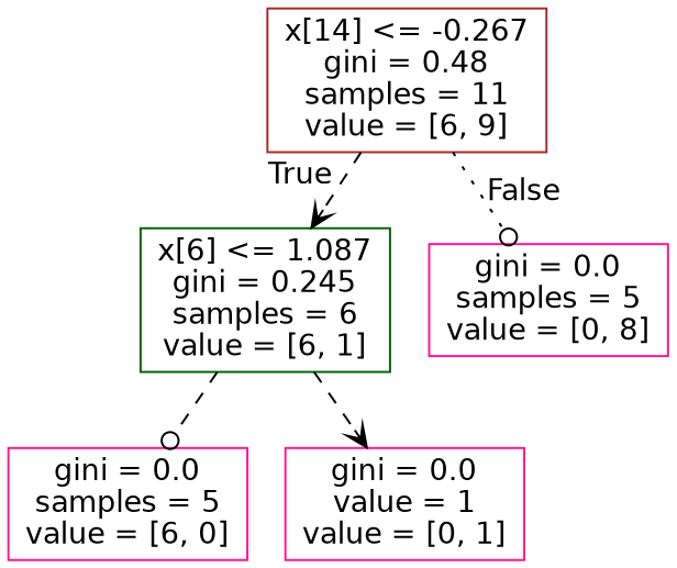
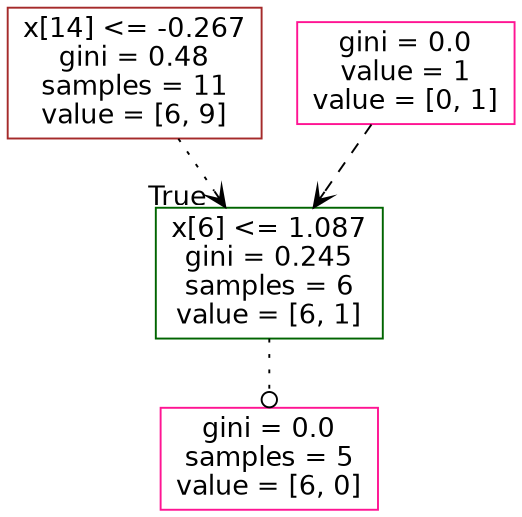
  digraph {
    node [color=deeppink fontname=helvetica shape=box]
    edge [arrowhead=vee fontname=helvetica style=dotted]
    n1 [color=brown label="x[14] <= -0.267\ngini = 0.48\nsamples = 11\nvalue = [6, 9]"]
    n2 [color=darkgreen label="x[6] <= 1.087\ngini = 0.245\nsamples = 6\nvalue = [6, 1]"]
-   n3 [label="gini = 0.0\nsamples = 5\nvalue = [0, 8]"]
    n4 [label="gini = 0.0\nsamples = 5\nvalue = [6, 0]"]
    n5 [label="gini = 0.0\nvalue = 1\nvalue = [0, 1]"]
-   n1 -> n2 [headlabel=True labelangle=45 labeldistance=2.5 style=dashed]
-   n1 -> n3 [arrowhead=odot headlabel=False labelangle=-45 labeldistance=2.5]
-   n2 -> n4 [arrowhead=odot style=dashed]
-   n2 -> n5 [style=dashed]
+   n1 -> n2 [headlabel=True labelangle=45 labeldistance=2.5]
+   n2 -> n4 [arrowhead=odot]
+   n5 -> n2 [style=dashed]
  }
